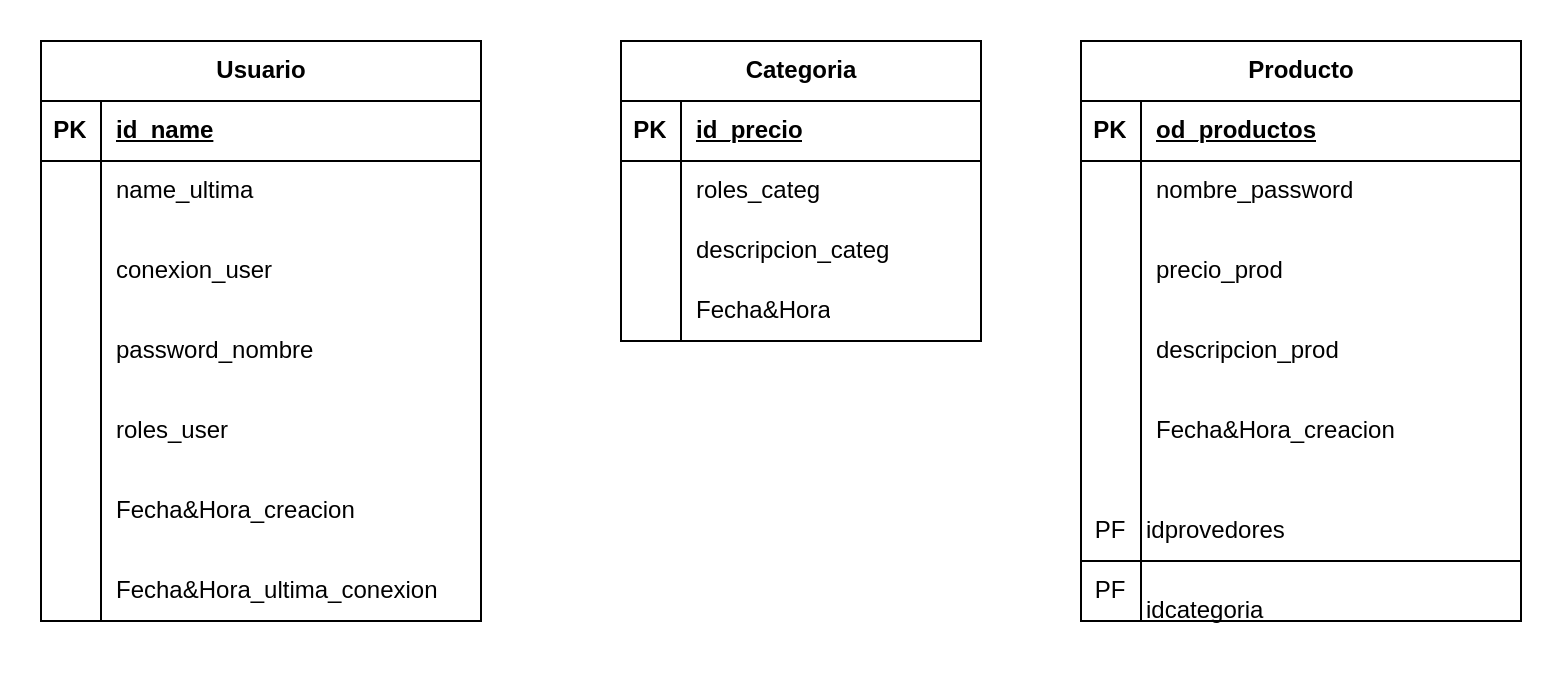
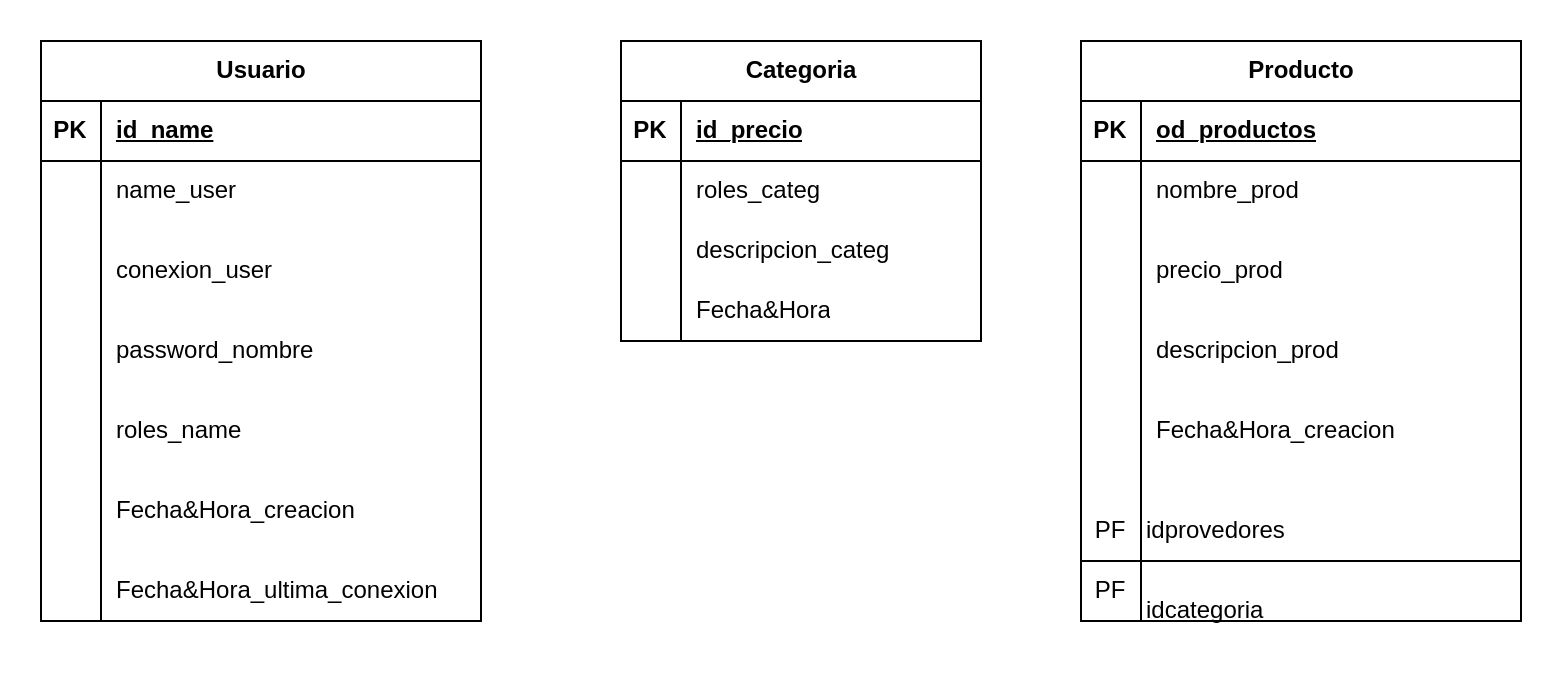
  <mxCell id="0" />
  <mxCell id="1" parent="0" />
  <mxCell id="2" value="Usuario" style="shape=table;startSize=30;container=1;collapsible=1;childLayout=tableLayout;fixedRows=1;rowLines=0;fontStyle=1;align=center;resizeLast=1;html=1;" vertex="1" parent="1"><mxGeometry x="20" y="20" width="220" height="290" as="geometry" /></mxCell>
  <mxCell id="3" value="" style="shape=tableRow;horizontal=0;startSize=0;swimlaneHead=0;swimlaneBody=0;fillColor=none;collapsible=0;dropTarget=0;points=[[0,0.5],[1,0.5]];portConstraint=eastwest;top=0;left=0;right=0;bottom=1;" vertex="1" parent="2"><mxGeometry y="30" width="220" height="30" as="geometry" /></mxCell>
  <mxCell id="4" value="PK" style="shape=partialRectangle;connectable=0;fillColor=none;top=0;left=0;bottom=0;right=0;fontStyle=1;overflow=hidden;whiteSpace=wrap;html=1;" vertex="1" parent="3"><mxGeometry width="30" height="30" as="geometry"><mxRectangle width="30" height="30" as="alternateBounds" /></mxGeometry></mxCell>
  <mxCell id="5" value="id_name" style="shape=partialRectangle;connectable=0;fillColor=none;top=0;left=0;bottom=0;right=0;align=left;spacingLeft=6;fontStyle=5;overflow=hidden;whiteSpace=wrap;html=1;" vertex="1" parent="3"><mxGeometry x="30" width="190" height="30" as="geometry"><mxRectangle width="190" height="30" as="alternateBounds" /></mxGeometry></mxCell>
  <mxCell id="6" value="" style="shape=tableRow;horizontal=0;startSize=0;swimlaneHead=0;swimlaneBody=0;fillColor=none;collapsible=0;dropTarget=0;points=[[0,0.5],[1,0.5]];portConstraint=eastwest;top=0;left=0;right=0;bottom=0;" vertex="1" parent="2"><mxGeometry y="60" width="220" height="30" as="geometry" /></mxCell>
  <mxCell id="7" value="" style="shape=partialRectangle;connectable=0;fillColor=none;top=0;left=0;bottom=0;right=0;editable=1;overflow=hidden;whiteSpace=wrap;html=1;" vertex="1" parent="6"><mxGeometry width="30" height="30" as="geometry"><mxRectangle width="30" height="30" as="alternateBounds" /></mxGeometry></mxCell>
- <mxCell id="8" value="name_ultima" style="shape=partialRectangle;connectable=0;fillColor=none;top=0;left=0;bottom=0;right=0;align=left;spacingLeft=6;overflow=hidden;whiteSpace=wrap;html=1;" vertex="1" parent="6"><mxGeometry x="30" width="190" height="30" as="geometry"><mxRectangle width="190" height="30" as="alternateBounds" /></mxGeometry></mxCell>
+ <mxCell id="8" value="name_user" style="shape=partialRectangle;connectable=0;fillColor=none;top=0;left=0;bottom=0;right=0;align=left;spacingLeft=6;overflow=hidden;whiteSpace=wrap;html=1;" vertex="1" parent="6"><mxGeometry x="30" width="190" height="30" as="geometry"><mxRectangle width="190" height="30" as="alternateBounds" /></mxGeometry></mxCell>
  <mxCell id="9" value="" style="shape=tableRow;horizontal=0;startSize=0;swimlaneHead=0;swimlaneBody=0;fillColor=none;collapsible=0;dropTarget=0;points=[[0,0.5],[1,0.5]];portConstraint=eastwest;top=0;left=0;right=0;bottom=0;" vertex="1" parent="2"><mxGeometry y="90" width="220" height="50" as="geometry" /></mxCell>
  <mxCell id="10" value="" style="shape=partialRectangle;connectable=0;fillColor=none;top=0;left=0;bottom=0;right=0;editable=1;overflow=hidden;whiteSpace=wrap;html=1;" vertex="1" parent="9"><mxGeometry width="30" height="50" as="geometry"><mxRectangle width="30" height="50" as="alternateBounds" /></mxGeometry></mxCell>
  <mxCell id="11" value="conexion_user" style="shape=partialRectangle;connectable=0;fillColor=none;top=0;left=0;bottom=0;right=0;align=left;spacingLeft=6;overflow=hidden;whiteSpace=wrap;html=1;" vertex="1" parent="9"><mxGeometry x="30" width="190" height="50" as="geometry"><mxRectangle width="190" height="50" as="alternateBounds" /></mxGeometry></mxCell>
  <mxCell id="12" value="" style="shape=tableRow;horizontal=0;startSize=0;swimlaneHead=0;swimlaneBody=0;fillColor=none;collapsible=0;dropTarget=0;points=[[0,0.5],[1,0.5]];portConstraint=eastwest;top=0;left=0;right=0;bottom=0;" vertex="1" parent="2"><mxGeometry y="140" width="220" height="30" as="geometry" /></mxCell>
  <mxCell id="13" value="" style="shape=partialRectangle;connectable=0;fillColor=none;top=0;left=0;bottom=0;right=0;editable=1;overflow=hidden;whiteSpace=wrap;html=1;" vertex="1" parent="12"><mxGeometry width="30" height="30" as="geometry"><mxRectangle width="30" height="30" as="alternateBounds" /></mxGeometry></mxCell>
  <mxCell id="14" value="password_nombre" style="shape=partialRectangle;connectable=0;fillColor=none;top=0;left=0;bottom=0;right=0;align=left;spacingLeft=6;overflow=hidden;whiteSpace=wrap;html=1;" vertex="1" parent="12"><mxGeometry x="30" width="190" height="30" as="geometry"><mxRectangle width="190" height="30" as="alternateBounds" /></mxGeometry></mxCell>
- <mxCell id="15" value="roles_user" style="shape=partialRectangle;connectable=0;fillColor=none;top=0;left=0;bottom=0;right=0;align=left;spacingLeft=6;overflow=hidden;whiteSpace=wrap;html=1;" vertex="1" parent="1"><mxGeometry x="50" y="200" width="150" height="30" as="geometry"><mxRectangle width="150" height="30" as="alternateBounds" /></mxGeometry></mxCell>
+ <mxCell id="15" value="roles_name" style="shape=partialRectangle;connectable=0;fillColor=none;top=0;left=0;bottom=0;right=0;align=left;spacingLeft=6;overflow=hidden;whiteSpace=wrap;html=1;" vertex="1" parent="1"><mxGeometry x="50" y="200" width="150" height="30" as="geometry"><mxRectangle width="150" height="30" as="alternateBounds" /></mxGeometry></mxCell>
  <mxCell id="16" value="Fecha&amp;amp;Hora_creacion" style="shape=partialRectangle;connectable=0;fillColor=none;top=0;left=0;bottom=0;right=0;align=left;spacingLeft=6;overflow=hidden;whiteSpace=wrap;html=1;" vertex="1" parent="1"><mxGeometry x="50" y="240" width="150" height="30" as="geometry"><mxRectangle width="150" height="30" as="alternateBounds" /></mxGeometry></mxCell>
  <mxCell id="17" value="Fecha&amp;amp;Hora_ultima_conexion" style="shape=partialRectangle;connectable=0;fillColor=none;top=0;left=0;bottom=0;right=0;align=left;spacingLeft=6;overflow=hidden;whiteSpace=wrap;html=1;" vertex="1" parent="1"><mxGeometry x="50" y="280" width="170" height="30" as="geometry"><mxRectangle width="150" height="30" as="alternateBounds" /></mxGeometry></mxCell>
  <mxCell id="18" value="" style="endArrow=none;html=1;rounded=0;" edge="1" parent="1"><mxGeometry relative="1" as="geometry"><mxPoint x="50" y="310" as="sourcePoint" /><mxPoint x="50" y="190" as="targetPoint" /><Array as="points"><mxPoint x="50" y="250" /></Array></mxGeometry></mxCell>
  <mxCell id="19" value="" style="resizable=0;html=1;whiteSpace=wrap;align=left;verticalAlign=bottom;" connectable="0" vertex="1" parent="18"><mxGeometry x="-1" relative="1" as="geometry" /></mxCell>
  <mxCell id="20" value="" style="resizable=0;html=1;whiteSpace=wrap;align=right;verticalAlign=bottom;" connectable="0" vertex="1" parent="18"><mxGeometry x="1" relative="1" as="geometry" /></mxCell>
  <mxCell id="21" value="Categoria" style="shape=table;startSize=30;container=1;collapsible=1;childLayout=tableLayout;fixedRows=1;rowLines=0;fontStyle=1;align=center;resizeLast=1;html=1;" vertex="1" parent="1"><mxGeometry x="310" y="20" width="180" height="150" as="geometry" /></mxCell>
  <mxCell id="22" value="" style="shape=tableRow;horizontal=0;startSize=0;swimlaneHead=0;swimlaneBody=0;fillColor=none;collapsible=0;dropTarget=0;points=[[0,0.5],[1,0.5]];portConstraint=eastwest;top=0;left=0;right=0;bottom=1;" vertex="1" parent="21"><mxGeometry y="30" width="180" height="30" as="geometry" /></mxCell>
  <mxCell id="23" value="PK" style="shape=partialRectangle;connectable=0;fillColor=none;top=0;left=0;bottom=0;right=0;fontStyle=1;overflow=hidden;whiteSpace=wrap;html=1;" vertex="1" parent="22"><mxGeometry width="30" height="30" as="geometry"><mxRectangle width="30" height="30" as="alternateBounds" /></mxGeometry></mxCell>
  <mxCell id="24" value="id_precio" style="shape=partialRectangle;connectable=0;fillColor=none;top=0;left=0;bottom=0;right=0;align=left;spacingLeft=6;fontStyle=5;overflow=hidden;whiteSpace=wrap;html=1;" vertex="1" parent="22"><mxGeometry x="30" width="150" height="30" as="geometry"><mxRectangle width="150" height="30" as="alternateBounds" /></mxGeometry></mxCell>
  <mxCell id="25" value="" style="shape=tableRow;horizontal=0;startSize=0;swimlaneHead=0;swimlaneBody=0;fillColor=none;collapsible=0;dropTarget=0;points=[[0,0.5],[1,0.5]];portConstraint=eastwest;top=0;left=0;right=0;bottom=0;" vertex="1" parent="21"><mxGeometry y="60" width="180" height="30" as="geometry" /></mxCell>
  <mxCell id="26" value="" style="shape=partialRectangle;connectable=0;fillColor=none;top=0;left=0;bottom=0;right=0;editable=1;overflow=hidden;whiteSpace=wrap;html=1;" vertex="1" parent="25"><mxGeometry width="30" height="30" as="geometry"><mxRectangle width="30" height="30" as="alternateBounds" /></mxGeometry></mxCell>
  <mxCell id="27" value="roles_categ" style="shape=partialRectangle;connectable=0;fillColor=none;top=0;left=0;bottom=0;right=0;align=left;spacingLeft=6;overflow=hidden;whiteSpace=wrap;html=1;" vertex="1" parent="25"><mxGeometry x="30" width="150" height="30" as="geometry"><mxRectangle width="150" height="30" as="alternateBounds" /></mxGeometry></mxCell>
  <mxCell id="28" value="" style="shape=tableRow;horizontal=0;startSize=0;swimlaneHead=0;swimlaneBody=0;fillColor=none;collapsible=0;dropTarget=0;points=[[0,0.5],[1,0.5]];portConstraint=eastwest;top=0;left=0;right=0;bottom=0;" vertex="1" parent="21"><mxGeometry y="90" width="180" height="30" as="geometry" /></mxCell>
  <mxCell id="29" value="" style="shape=partialRectangle;connectable=0;fillColor=none;top=0;left=0;bottom=0;right=0;editable=1;overflow=hidden;whiteSpace=wrap;html=1;" vertex="1" parent="28"><mxGeometry width="30" height="30" as="geometry"><mxRectangle width="30" height="30" as="alternateBounds" /></mxGeometry></mxCell>
  <mxCell id="30" value="descripcion_categ" style="shape=partialRectangle;connectable=0;fillColor=none;top=0;left=0;bottom=0;right=0;align=left;spacingLeft=6;overflow=hidden;whiteSpace=wrap;html=1;" vertex="1" parent="28"><mxGeometry x="30" width="150" height="30" as="geometry"><mxRectangle width="150" height="30" as="alternateBounds" /></mxGeometry></mxCell>
  <mxCell id="31" value="" style="shape=tableRow;horizontal=0;startSize=0;swimlaneHead=0;swimlaneBody=0;fillColor=none;collapsible=0;dropTarget=0;points=[[0,0.5],[1,0.5]];portConstraint=eastwest;top=0;left=0;right=0;bottom=0;" vertex="1" parent="21"><mxGeometry y="120" width="180" height="30" as="geometry" /></mxCell>
  <mxCell id="32" value="" style="shape=partialRectangle;connectable=0;fillColor=none;top=0;left=0;bottom=0;right=0;editable=1;overflow=hidden;whiteSpace=wrap;html=1;" vertex="1" parent="31"><mxGeometry width="30" height="30" as="geometry"><mxRectangle width="30" height="30" as="alternateBounds" /></mxGeometry></mxCell>
  <mxCell id="33" value="Fecha&amp;amp;Hora" style="shape=partialRectangle;connectable=0;fillColor=none;top=0;left=0;bottom=0;right=0;align=left;spacingLeft=6;overflow=hidden;whiteSpace=wrap;html=1;" vertex="1" parent="31"><mxGeometry x="30" width="150" height="30" as="geometry"><mxRectangle width="150" height="30" as="alternateBounds" /></mxGeometry></mxCell>
  <mxCell id="34" value="Producto" style="shape=table;startSize=30;container=1;collapsible=1;childLayout=tableLayout;fixedRows=1;rowLines=0;fontStyle=1;align=center;resizeLast=1;html=1;" vertex="1" parent="1"><mxGeometry x="540" y="20" width="220" height="290" as="geometry" /></mxCell>
  <mxCell id="35" value="" style="shape=tableRow;horizontal=0;startSize=0;swimlaneHead=0;swimlaneBody=0;fillColor=none;collapsible=0;dropTarget=0;points=[[0,0.5],[1,0.5]];portConstraint=eastwest;top=0;left=0;right=0;bottom=1;" vertex="1" parent="34"><mxGeometry y="30" width="220" height="30" as="geometry" /></mxCell>
  <mxCell id="36" value="PK" style="shape=partialRectangle;connectable=0;fillColor=none;top=0;left=0;bottom=0;right=0;fontStyle=1;overflow=hidden;whiteSpace=wrap;html=1;" vertex="1" parent="35"><mxGeometry width="30" height="30" as="geometry"><mxRectangle width="30" height="30" as="alternateBounds" /></mxGeometry></mxCell>
  <mxCell id="37" value="od_productos" style="shape=partialRectangle;connectable=0;fillColor=none;top=0;left=0;bottom=0;right=0;align=left;spacingLeft=6;fontStyle=5;overflow=hidden;whiteSpace=wrap;html=1;" vertex="1" parent="35"><mxGeometry x="30" width="190" height="30" as="geometry"><mxRectangle width="190" height="30" as="alternateBounds" /></mxGeometry></mxCell>
  <mxCell id="38" value="" style="shape=tableRow;horizontal=0;startSize=0;swimlaneHead=0;swimlaneBody=0;fillColor=none;collapsible=0;dropTarget=0;points=[[0,0.5],[1,0.5]];portConstraint=eastwest;top=0;left=0;right=0;bottom=0;" vertex="1" parent="34"><mxGeometry y="60" width="220" height="30" as="geometry" /></mxCell>
  <mxCell id="39" value="" style="shape=partialRectangle;connectable=0;fillColor=none;top=0;left=0;bottom=0;right=0;editable=1;overflow=hidden;whiteSpace=wrap;html=1;" vertex="1" parent="38"><mxGeometry width="30" height="30" as="geometry"><mxRectangle width="30" height="30" as="alternateBounds" /></mxGeometry></mxCell>
- <mxCell id="40" value="nombre_password" style="shape=partialRectangle;connectable=0;fillColor=none;top=0;left=0;bottom=0;right=0;align=left;spacingLeft=6;overflow=hidden;whiteSpace=wrap;html=1;" vertex="1" parent="38"><mxGeometry x="30" width="190" height="30" as="geometry"><mxRectangle width="190" height="30" as="alternateBounds" /></mxGeometry></mxCell>
+ <mxCell id="40" value="nombre_prod" style="shape=partialRectangle;connectable=0;fillColor=none;top=0;left=0;bottom=0;right=0;align=left;spacingLeft=6;overflow=hidden;whiteSpace=wrap;html=1;" vertex="1" parent="38"><mxGeometry x="30" width="190" height="30" as="geometry"><mxRectangle width="190" height="30" as="alternateBounds" /></mxGeometry></mxCell>
  <mxCell id="41" value="" style="shape=tableRow;horizontal=0;startSize=0;swimlaneHead=0;swimlaneBody=0;fillColor=none;collapsible=0;dropTarget=0;points=[[0,0.5],[1,0.5]];portConstraint=eastwest;top=0;left=0;right=0;bottom=0;" vertex="1" parent="34"><mxGeometry y="90" width="220" height="50" as="geometry" /></mxCell>
  <mxCell id="42" value="" style="shape=partialRectangle;connectable=0;fillColor=none;top=0;left=0;bottom=0;right=0;editable=1;overflow=hidden;whiteSpace=wrap;html=1;" vertex="1" parent="41"><mxGeometry width="30" height="50" as="geometry"><mxRectangle width="30" height="50" as="alternateBounds" /></mxGeometry></mxCell>
  <mxCell id="43" value="precio_prod" style="shape=partialRectangle;connectable=0;fillColor=none;top=0;left=0;bottom=0;right=0;align=left;spacingLeft=6;overflow=hidden;whiteSpace=wrap;html=1;" vertex="1" parent="41"><mxGeometry x="30" width="190" height="50" as="geometry"><mxRectangle width="190" height="50" as="alternateBounds" /></mxGeometry></mxCell>
  <mxCell id="44" value="" style="shape=tableRow;horizontal=0;startSize=0;swimlaneHead=0;swimlaneBody=0;fillColor=none;collapsible=0;dropTarget=0;points=[[0,0.5],[1,0.5]];portConstraint=eastwest;top=0;left=0;right=0;bottom=0;" vertex="1" parent="34"><mxGeometry y="140" width="220" height="30" as="geometry" /></mxCell>
  <mxCell id="45" value="" style="shape=partialRectangle;connectable=0;fillColor=none;top=0;left=0;bottom=0;right=0;editable=1;overflow=hidden;whiteSpace=wrap;html=1;" vertex="1" parent="44"><mxGeometry width="30" height="30" as="geometry"><mxRectangle width="30" height="30" as="alternateBounds" /></mxGeometry></mxCell>
  <mxCell id="46" value="descripcion_prod" style="shape=partialRectangle;connectable=0;fillColor=none;top=0;left=0;bottom=0;right=0;align=left;spacingLeft=6;overflow=hidden;whiteSpace=wrap;html=1;" vertex="1" parent="44"><mxGeometry x="30" width="190" height="30" as="geometry"><mxRectangle width="190" height="30" as="alternateBounds" /></mxGeometry></mxCell>
  <mxCell id="47" value="Fecha&amp;amp;Hora_creacion" style="shape=partialRectangle;connectable=0;fillColor=none;top=0;left=0;bottom=0;right=0;align=left;spacingLeft=6;overflow=hidden;whiteSpace=wrap;html=1;" vertex="1" parent="1"><mxGeometry x="570" y="200" width="150" height="30" as="geometry"><mxRectangle width="150" height="30" as="alternateBounds" /></mxGeometry></mxCell>
  <mxCell id="48" value="idprovedores" style="shape=partialRectangle;connectable=0;fillColor=none;top=0;left=0;bottom=0;right=0;align=left;spacingLeft=6;overflow=hidden;whiteSpace=wrap;html=1;" vertex="1" parent="1"><mxGeometry x="565" y="250" width="150" height="30" as="geometry"><mxRectangle width="150" height="30" as="alternateBounds" /></mxGeometry></mxCell>
  <mxCell id="49" value="idcategoria" style="shape=partialRectangle;connectable=0;fillColor=none;top=0;left=0;bottom=0;right=0;align=left;spacingLeft=6;overflow=hidden;whiteSpace=wrap;html=1;" vertex="1" parent="1"><mxGeometry x="565" y="290" width="170" height="30" as="geometry"><mxRectangle width="150" height="30" as="alternateBounds" /></mxGeometry></mxCell>
  <mxCell id="50" value="" style="endArrow=none;html=1;rounded=0;" edge="1" parent="1"><mxGeometry relative="1" as="geometry"><mxPoint x="570" y="310" as="sourcePoint" /><mxPoint x="570" y="190" as="targetPoint" /><Array as="points"><mxPoint x="570" y="250" /></Array></mxGeometry></mxCell>
  <mxCell id="51" value="" style="resizable=0;html=1;whiteSpace=wrap;align=left;verticalAlign=bottom;" connectable="0" vertex="1" parent="50"><mxGeometry x="-1" relative="1" as="geometry" /></mxCell>
  <mxCell id="52" value="" style="resizable=0;html=1;whiteSpace=wrap;align=right;verticalAlign=bottom;" connectable="0" vertex="1" parent="50"><mxGeometry x="1" relative="1" as="geometry" /></mxCell>
  <mxCell id="53" value="" style="endArrow=none;html=1;rounded=0;exitX=0;exitY=0;exitDx=0;exitDy=0;" edge="1" parent="1" source="55"><mxGeometry relative="1" as="geometry"><mxPoint x="540" y="280" as="sourcePoint" /><mxPoint x="760" y="280" as="targetPoint" /><Array as="points"><mxPoint x="630" y="280" /></Array></mxGeometry></mxCell>
  <mxCell id="54" value="" style="endArrow=none;html=1;rounded=0;" edge="1" parent="1" target="55"><mxGeometry relative="1" as="geometry"><mxPoint x="540" y="280" as="sourcePoint" /><mxPoint x="760" y="280" as="targetPoint" /><Array as="points" /></mxGeometry></mxCell>
  <mxCell id="55" value="PF" style="text;html=1;strokeColor=none;fillColor=none;align=center;verticalAlign=middle;whiteSpace=wrap;rounded=0;" vertex="1" parent="1"><mxGeometry x="540" y="280" width="30" height="30" as="geometry" /></mxCell>
  <mxCell id="56" value="PF" style="text;html=1;strokeColor=none;fillColor=none;align=center;verticalAlign=middle;whiteSpace=wrap;rounded=0;" vertex="1" parent="1"><mxGeometry x="540" y="250" width="30" height="30" as="geometry" /></mxCell>
